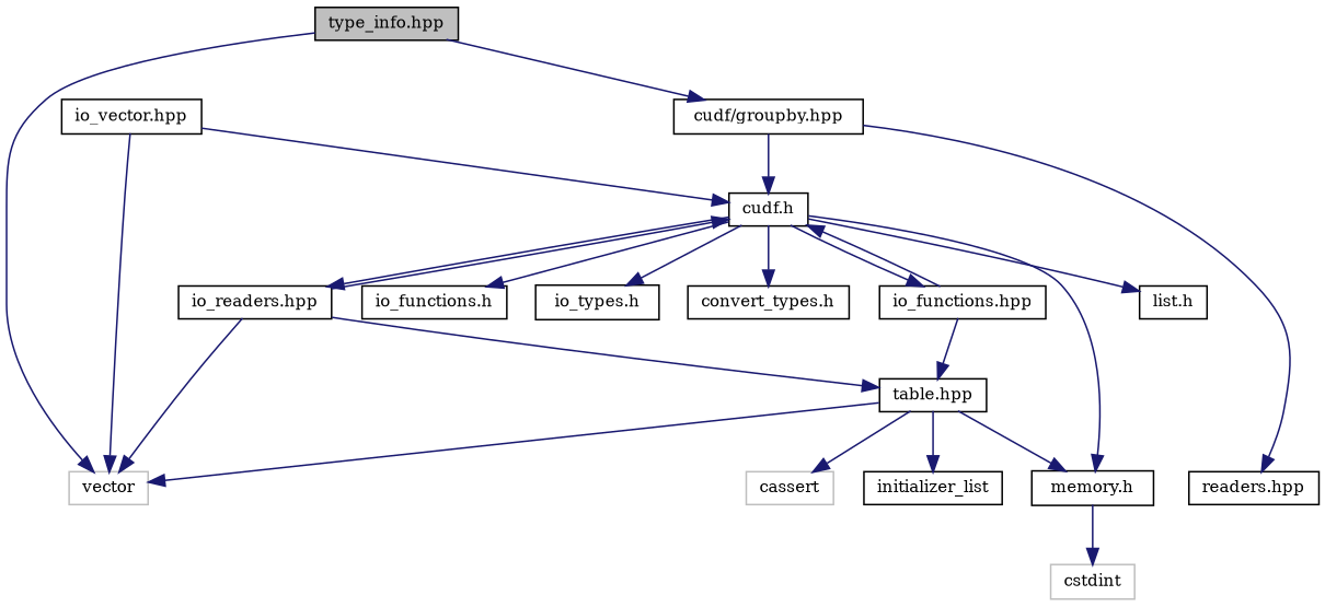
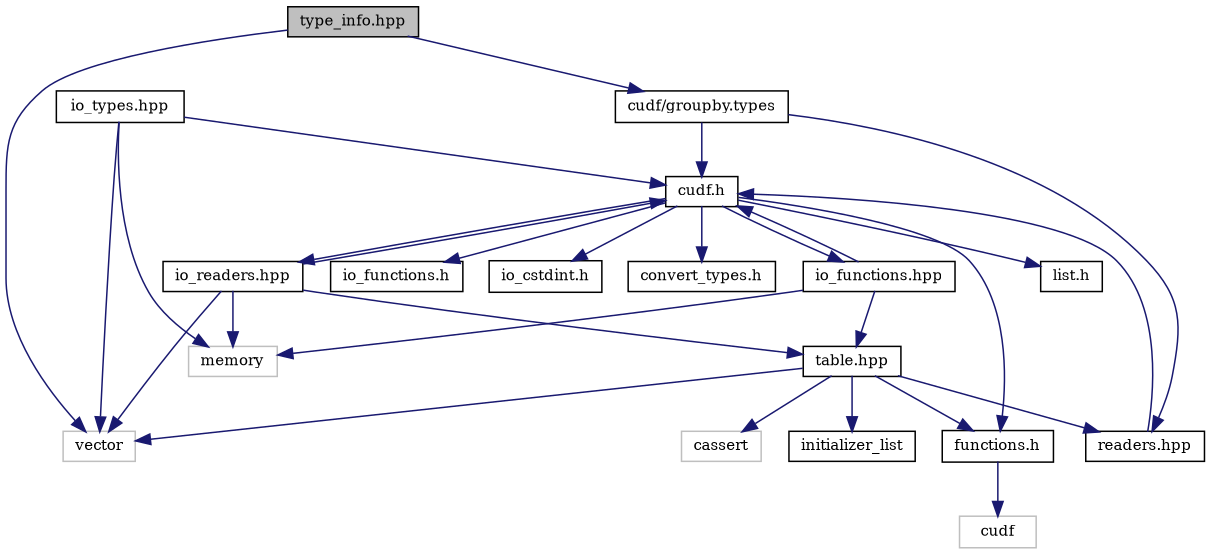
  digraph {
    fontname="DejaVu Serif"
    node [color=black fillcolor=white fontname="DejaVu Serif" fontsize=10 shape=record style=filled]
    edge [color=midnightblue fontname="DejaVu Serif" fontsize=10 labelfontname=Helvetica labelfontsize=10 style=solid]
    n1 [fillcolor=grey75 fontcolor=black height=0.2 label="type_info.hpp" width=0.4]
-   n2 [height=0.2 label="cudf/groupby.hpp" width=0.4]
+   n2 [height=0.2 label="cudf/groupby.types" width=0.4]
    n3 [color=grey75 height=0.2 label=vector width=0.4]
    n4 [height=0.2 label="cudf.h" width=0.4]
    n5 [height=0.2 label="readers.hpp" width=0.4]
    n6 [height=0.2 label="list.h" width=0.4]
-   n7 [height=0.2 label="io_types.h" width=0.4]
+   n7 [height=0.2 label="io_cstdint.h" width=0.4]
    n8 [height=0.2 label="convert_types.h" width=0.4]
    n9 [height=0.2 label="io_functions.hpp" width=0.4]
    n10 [height=0.2 label="io_readers.hpp" width=0.4]
-   n11 [height=0.2 label="memory.h" width=0.4]
+   n11 [height=0.2 label="functions.h" width=0.4]
    n12 [height=0.2 label="io_functions.h" width=0.4]
-   n13 [color=grey75 height=0.2 label=cstdint width=0.4]
-   n14 [height=0.2 label="io_vector.hpp" width=0.4]
+   n13 [color=grey75 height=0.2 label=cudf width=0.4]
+   n14 [height=0.2 label="io_types.hpp" width=0.4]
+   n15 [color=grey75 height=0.2 label=memory width=0.4]
    n16 [height=0.2 label="table.hpp" width=0.4]
    n17 [color=grey75 height=0.2 label=cassert width=0.4]
    n18 [height=0.2 label=initializer_list width=0.4]
    n1 -> n2
    n1 -> n3
    n2 -> n4
    n2 -> n5
    n4 -> n6
    n4 -> n7
    n4 -> n8
    n4 -> n9
    n4 -> n10
    n4 -> n11
    n4 -> n12
+   n5 -> n4
    n9 -> n4
+   n9 -> n15
    n9 -> n16
    n10 -> n3
    n10 -> n4
+   n10 -> n15
    n10 -> n16
    n11 -> n13
    n14 -> n3
    n14 -> n4
+   n14 -> n15
    n16 -> n3
+   n16 -> n5
    n16 -> n11
    n16 -> n17
    n16 -> n18
  }
